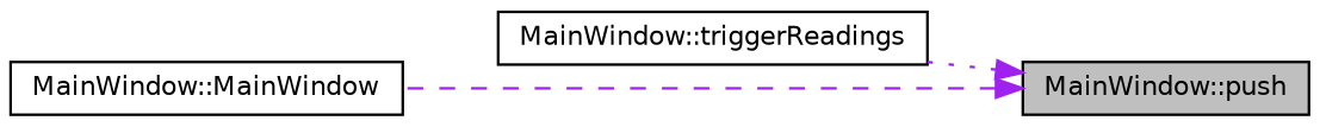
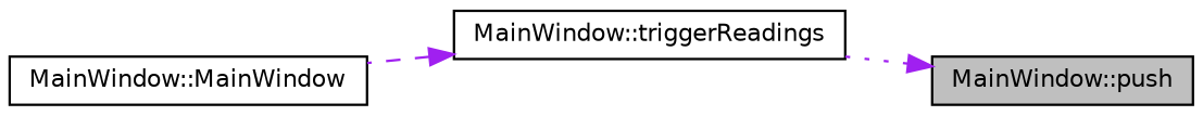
  digraph {
    rankdir=RL
    node [color=black fillcolor=white fontname=Helvetica fontsize=10 shape=record style=filled]
    edge [color=purple dir=back fontname=Helvetica fontsize=10 labelfontname=Helvetica labelfontsize=10]
    n1 [fillcolor=grey75 fontcolor=black height=0.2 label="MainWindow::push" width=0.4]
    n2 [height=0.2 label="MainWindow::triggerReadings" width=0.4]
    n3 [height=0.2 label="MainWindow::MainWindow" width=0.4]
    n1 -> n2 [style=dotted]
-   n1 -> n3 [style=dashed]
+   n2 -> n3 [style=dashed]
  }
